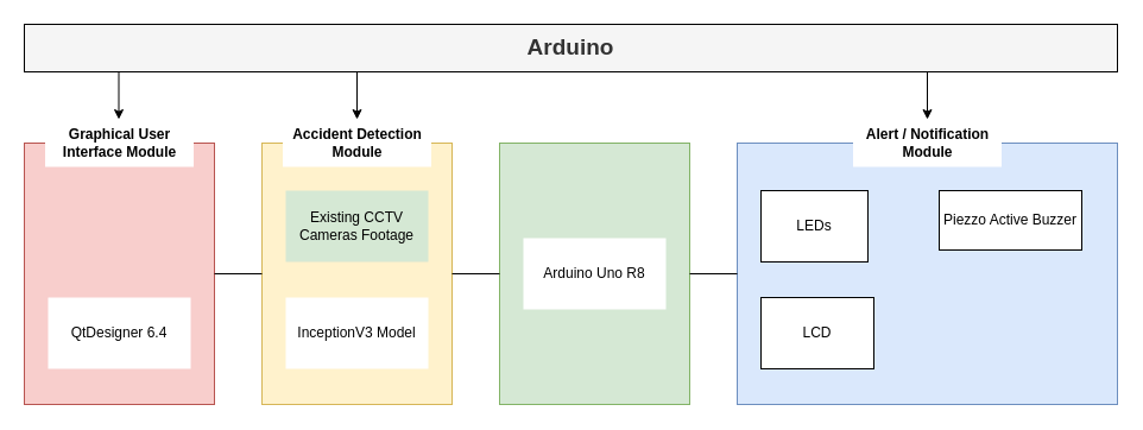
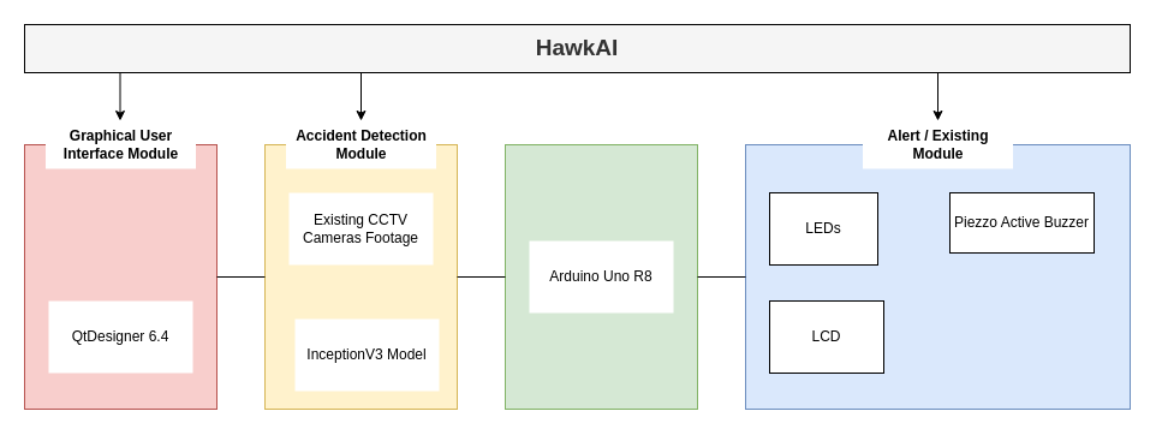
  <mxCell id="0" />
  <mxCell id="1" parent="0" />
  <mxCell id="2" value="" style="rounded=0;whiteSpace=wrap;html=1;fillColor=#dae8fc;strokeColor=#6c8ebf;" parent="1" vertex="1"><mxGeometry x="620" y="120" width="320" height="220" as="geometry" /></mxCell>
  <mxCell id="3" value="" style="rounded=0;whiteSpace=wrap;html=1;fillColor=#fff2cc;strokeColor=#d6b656;" parent="1" vertex="1"><mxGeometry x="220" y="120" width="160" height="220" as="geometry" /></mxCell>
- <mxCell id="4" value="Arduino" style="rounded=0;whiteSpace=wrap;html=1;fillColor=#f5f5f5;fontColor=#333333;fontStyle=1;fontSize=19;" parent="1" vertex="1"><mxGeometry x="20" y="20" width="920" height="40" as="geometry" /></mxCell>
- <mxCell id="5" value="Existing CCTV Cameras Footage" style="rounded=0;whiteSpace=wrap;html=1;strokeColor=none;fillColor=#d5e8d4;" parent="1" vertex="1"><mxGeometry x="240" y="160" width="120" height="60" as="geometry" /></mxCell>
- <mxCell id="6" value="InceptionV3 Model" style="rounded=0;whiteSpace=wrap;html=1;strokeColor=none;" parent="1" vertex="1"><mxGeometry x="240" y="250" width="120" height="60" as="geometry" /></mxCell>
+ <mxCell id="4" value="HawkAI" style="rounded=0;whiteSpace=wrap;html=1;fillColor=#f5f5f5;fontColor=#333333;fontStyle=1;fontSize=19;" parent="1" vertex="1"><mxGeometry x="20" y="20" width="920" height="40" as="geometry" /></mxCell>
+ <mxCell id="5" value="Existing CCTV Cameras Footage" style="rounded=0;whiteSpace=wrap;html=1;strokeColor=none;" parent="1" vertex="1"><mxGeometry x="240" y="160" width="120" height="60" as="geometry" /></mxCell>
+ <mxCell id="6" value="InceptionV3 Model" style="rounded=0;whiteSpace=wrap;html=1;strokeColor=none;" parent="1" vertex="1"><mxGeometry x="245" y="265" width="120" height="60" as="geometry" /></mxCell>
  <mxCell id="7" value="LEDs" style="rounded=0;whiteSpace=wrap;html=1;" parent="1" vertex="1"><mxGeometry x="640" y="160" width="90" height="60" as="geometry" /></mxCell>
  <mxCell id="8" value="LCD" style="rounded=0;whiteSpace=wrap;html=1;" parent="1" vertex="1"><mxGeometry x="640" y="250" width="95" height="60" as="geometry" /></mxCell>
  <mxCell id="9" value="Piezzo Active Buzzer" style="rounded=0;whiteSpace=wrap;html=1;" parent="1" vertex="1"><mxGeometry x="790" y="160" width="120" height="50" as="geometry" /></mxCell>
  <mxCell id="10" value="Accident Detection Module" style="text;html=1;strokeColor=none;align=center;verticalAlign=middle;whiteSpace=wrap;rounded=0;fillColor=#ffffff;spacing=4;fontStyle=1" parent="1" vertex="1"><mxGeometry x="237.5" y="100" width="125" height="40" as="geometry" /></mxCell>
  <mxCell id="11" style="edgeStyle=orthogonalEdgeStyle;rounded=0;orthogonalLoop=1;jettySize=auto;html=1;exitX=0.5;exitY=1;exitDx=0;exitDy=0;" parent="1" source="10" target="10" edge="1"><mxGeometry relative="1" as="geometry" /></mxCell>
- <mxCell id="12" value="Alert / Notification Module" style="text;html=1;strokeColor=none;align=center;verticalAlign=middle;whiteSpace=wrap;rounded=0;fillColor=#ffffff;spacing=4;fontStyle=1" parent="1" vertex="1"><mxGeometry x="717.5" y="100" width="125" height="40" as="geometry" /></mxCell>
+ <mxCell id="12" value="Alert / Existing Module" style="text;html=1;strokeColor=none;align=center;verticalAlign=middle;whiteSpace=wrap;rounded=0;fillColor=#ffffff;spacing=4;fontStyle=1" parent="1" vertex="1"><mxGeometry x="717.5" y="100" width="125" height="40" as="geometry" /></mxCell>
  <mxCell id="13" value="" style="endArrow=classic;html=1;entryX=0.5;entryY=0;entryDx=0;entryDy=0;" parent="1" target="10" edge="1"><mxGeometry width="50" height="50" relative="1" as="geometry"><mxPoint x="300" y="60" as="sourcePoint" /><mxPoint x="220" y="40" as="targetPoint" /></mxGeometry></mxCell>
  <mxCell id="14" value="" style="rounded=0;whiteSpace=wrap;html=1;fillColor=#d5e8d4;strokeColor=#82b366;" parent="1" vertex="1"><mxGeometry x="420" y="120" width="160" height="220" as="geometry" /></mxCell>
  <mxCell id="15" value="Arduino Uno R8" style="rounded=0;whiteSpace=wrap;html=1;strokeColor=none;" parent="1" vertex="1"><mxGeometry x="440" y="200" width="120" height="60" as="geometry" /></mxCell>
  <mxCell id="16" style="edgeStyle=orthogonalEdgeStyle;rounded=0;orthogonalLoop=1;jettySize=auto;html=1;exitX=0.5;exitY=1;exitDx=0;exitDy=0;" parent="1" edge="1"><mxGeometry relative="1" as="geometry"><mxPoint x="500" y="140" as="sourcePoint" /><mxPoint x="500" y="140" as="targetPoint" /></mxGeometry></mxCell>
  <mxCell id="17" value="" style="endArrow=classic;html=1;entryX=0.5;entryY=0;entryDx=0;entryDy=0;" parent="1" target="12" edge="1"><mxGeometry width="50" height="50" relative="1" as="geometry"><mxPoint x="780" y="60" as="sourcePoint" /><mxPoint x="750" y="120" as="targetPoint" /></mxGeometry></mxCell>
  <mxCell id="18" value="" style="endArrow=none;html=1;entryX=1;entryY=0.5;entryDx=0;entryDy=0;exitX=0;exitY=0.5;exitDx=0;exitDy=0;" parent="1" source="14" target="3" edge="1"><mxGeometry width="50" height="50" relative="1" as="geometry"><mxPoint x="400" y="390" as="sourcePoint" /><mxPoint x="690" y="180" as="targetPoint" /></mxGeometry></mxCell>
  <mxCell id="19" value="" style="endArrow=none;html=1;exitX=1;exitY=0.5;exitDx=0;exitDy=0;entryX=0;entryY=0.5;entryDx=0;entryDy=0;" parent="1" source="14" target="2" edge="1"><mxGeometry width="50" height="50" relative="1" as="geometry"><mxPoint x="640" y="230" as="sourcePoint" /><mxPoint x="690" y="180" as="targetPoint" /></mxGeometry></mxCell>
  <mxCell id="20" value="" style="rounded=0;whiteSpace=wrap;html=1;fillColor=#f8cecc;strokeColor=#b85450;" parent="1" vertex="1"><mxGeometry x="20" y="120" width="160" height="220" as="geometry" /></mxCell>
  <mxCell id="21" value="QtDesigner 6.4" style="rounded=0;whiteSpace=wrap;html=1;strokeColor=none;" parent="1" vertex="1"><mxGeometry x="40" y="250" width="120" height="60" as="geometry" /></mxCell>
  <mxCell id="22" value="Graphical User Interface Module" style="text;html=1;strokeColor=none;align=center;verticalAlign=middle;whiteSpace=wrap;rounded=0;fillColor=#ffffff;spacing=4;fontStyle=1" parent="1" vertex="1"><mxGeometry x="37.5" y="100" width="125" height="40" as="geometry" /></mxCell>
  <mxCell id="23" style="edgeStyle=orthogonalEdgeStyle;rounded=0;orthogonalLoop=1;jettySize=auto;html=1;exitX=0.5;exitY=1;exitDx=0;exitDy=0;" parent="1" source="22" target="22" edge="1"><mxGeometry relative="1" as="geometry" /></mxCell>
  <mxCell id="24" value="" style="endArrow=none;html=1;entryX=1;entryY=0.5;entryDx=0;entryDy=0;exitX=0;exitY=0.5;exitDx=0;exitDy=0;" parent="1" source="3" target="20" edge="1"><mxGeometry width="50" height="50" relative="1" as="geometry"><mxPoint x="380" y="250" as="sourcePoint" /><mxPoint x="430" y="200" as="targetPoint" /></mxGeometry></mxCell>
  <mxCell id="25" value="" style="endArrow=classic;html=1;entryX=0.5;entryY=0;entryDx=0;entryDy=0;" edge="1" parent="1"><mxGeometry width="50" height="50" relative="1" as="geometry"><mxPoint x="99.5" y="60" as="sourcePoint" /><mxPoint x="99.5" y="100" as="targetPoint" /></mxGeometry></mxCell>
